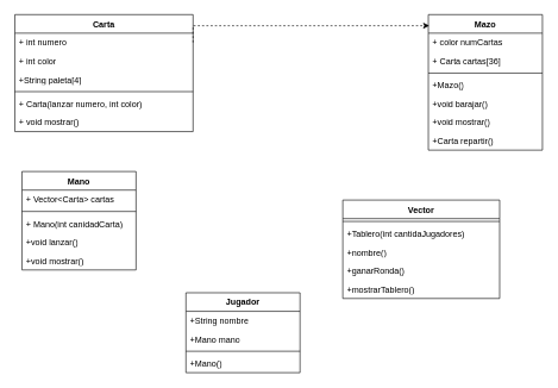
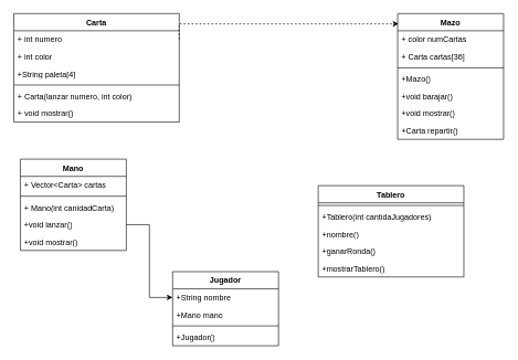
  <mxCell id="0" />
  <mxCell id="1" parent="0" />
  <mxCell id="2" value="Carta" style="swimlane;fontStyle=1;align=center;verticalAlign=top;childLayout=stackLayout;horizontal=1;startSize=26;horizontalStack=0;resizeParent=1;resizeParentMax=0;resizeLast=0;collapsible=1;marginBottom=0;whiteSpace=wrap;html=1;" parent="1" vertex="1"><mxGeometry x="20" y="20" width="250" height="164" as="geometry" /></mxCell>
  <mxCell id="3" value="+ int numero" style="text;strokeColor=none;fillColor=none;align=left;verticalAlign=top;spacingLeft=4;spacingRight=4;overflow=hidden;rotatable=0;points=[[0,0.5],[1,0.5]];portConstraint=eastwest;whiteSpace=wrap;html=1;" parent="2" vertex="1"><mxGeometry y="26" width="250" height="26" as="geometry" /></mxCell>
  <mxCell id="4" value="+ int color" style="text;strokeColor=none;fillColor=none;align=left;verticalAlign=top;spacingLeft=4;spacingRight=4;overflow=hidden;rotatable=0;points=[[0,0.5],[1,0.5]];portConstraint=eastwest;whiteSpace=wrap;html=1;" parent="2" vertex="1"><mxGeometry y="52" width="250" height="26" as="geometry" /></mxCell>
  <mxCell id="5" value="+String paleta[4]" style="text;strokeColor=none;fillColor=none;align=left;verticalAlign=top;spacingLeft=4;spacingRight=4;overflow=hidden;rotatable=0;points=[[0,0.5],[1,0.5]];portConstraint=eastwest;whiteSpace=wrap;html=1;" parent="2" vertex="1"><mxGeometry y="78" width="250" height="26" as="geometry" /></mxCell>
  <mxCell id="6" value="" style="line;strokeWidth=1;fillColor=none;align=left;verticalAlign=middle;spacingTop=-1;spacingLeft=3;spacingRight=3;rotatable=0;labelPosition=right;points=[];portConstraint=eastwest;strokeColor=inherit;" parent="2" vertex="1"><mxGeometry y="104" width="250" height="8" as="geometry" /></mxCell>
  <mxCell id="7" value="+ Carta(lanzar numero, int color)" style="text;strokeColor=none;fillColor=none;align=left;verticalAlign=top;spacingLeft=4;spacingRight=4;overflow=hidden;rotatable=0;points=[[0,0.5],[1,0.5]];portConstraint=eastwest;whiteSpace=wrap;html=1;" parent="2" vertex="1"><mxGeometry y="112" width="250" height="26" as="geometry" /></mxCell>
  <mxCell id="8" value="+ void mostrar()" style="text;strokeColor=none;fillColor=none;align=left;verticalAlign=top;spacingLeft=4;spacingRight=4;overflow=hidden;rotatable=0;points=[[0,0.5],[1,0.5]];portConstraint=eastwest;whiteSpace=wrap;html=1;" parent="2" vertex="1"><mxGeometry y="138" width="250" height="26" as="geometry" /></mxCell>
  <mxCell id="9" value="Mazo" style="swimlane;fontStyle=1;align=center;verticalAlign=top;childLayout=stackLayout;horizontal=1;startSize=26;horizontalStack=0;resizeParent=1;resizeParentMax=0;resizeLast=0;collapsible=1;marginBottom=0;whiteSpace=wrap;html=1;" parent="1" vertex="1"><mxGeometry x="600" y="20" width="160" height="190" as="geometry" /></mxCell>
  <mxCell id="10" value="+ color numCartas&lt;div&gt;&lt;br&gt;&lt;/div&gt;" style="text;strokeColor=none;fillColor=none;align=left;verticalAlign=top;spacingLeft=4;spacingRight=4;overflow=hidden;rotatable=0;points=[[0,0.5],[1,0.5]];portConstraint=eastwest;whiteSpace=wrap;html=1;" parent="9" vertex="1"><mxGeometry y="26" width="160" height="26" as="geometry" /></mxCell>
  <mxCell id="11" value="+ Carta cartas[36]" style="text;strokeColor=none;fillColor=none;align=left;verticalAlign=top;spacingLeft=4;spacingRight=4;overflow=hidden;rotatable=0;points=[[0,0.5],[1,0.5]];portConstraint=eastwest;whiteSpace=wrap;html=1;" parent="9" vertex="1"><mxGeometry y="52" width="160" height="26" as="geometry" /></mxCell>
  <mxCell id="12" value="" style="line;strokeWidth=1;fillColor=none;align=left;verticalAlign=middle;spacingTop=-1;spacingLeft=3;spacingRight=3;rotatable=0;labelPosition=right;points=[];portConstraint=eastwest;strokeColor=inherit;" parent="9" vertex="1"><mxGeometry y="78" width="160" height="8" as="geometry" /></mxCell>
  <mxCell id="13" value="+Mazo()" style="text;strokeColor=none;fillColor=none;align=left;verticalAlign=top;spacingLeft=4;spacingRight=4;overflow=hidden;rotatable=0;points=[[0,0.5],[1,0.5]];portConstraint=eastwest;whiteSpace=wrap;html=1;" parent="9" vertex="1"><mxGeometry y="86" width="160" height="26" as="geometry" /></mxCell>
  <mxCell id="14" value="+void barajar()" style="text;strokeColor=none;fillColor=none;align=left;verticalAlign=top;spacingLeft=4;spacingRight=4;overflow=hidden;rotatable=0;points=[[0,0.5],[1,0.5]];portConstraint=eastwest;whiteSpace=wrap;html=1;" parent="9" vertex="1"><mxGeometry y="112" width="160" height="26" as="geometry" /></mxCell>
  <mxCell id="15" value="+void mostrar()" style="text;strokeColor=none;fillColor=none;align=left;verticalAlign=top;spacingLeft=4;spacingRight=4;overflow=hidden;rotatable=0;points=[[0,0.5],[1,0.5]];portConstraint=eastwest;whiteSpace=wrap;html=1;" parent="9" vertex="1"><mxGeometry y="138" width="160" height="26" as="geometry" /></mxCell>
  <mxCell id="16" value="+Carta repartir()" style="text;strokeColor=none;fillColor=none;align=left;verticalAlign=top;spacingLeft=4;spacingRight=4;overflow=hidden;rotatable=0;points=[[0,0.5],[1,0.5]];portConstraint=eastwest;whiteSpace=wrap;html=1;" parent="9" vertex="1"><mxGeometry y="164" width="160" height="26" as="geometry" /></mxCell>
  <mxCell id="17" value="Jugador" style="swimlane;fontStyle=1;align=center;verticalAlign=top;childLayout=stackLayout;horizontal=1;startSize=26;horizontalStack=0;resizeParent=1;resizeParentMax=0;resizeLast=0;collapsible=1;marginBottom=0;whiteSpace=wrap;html=1;" parent="1" vertex="1"><mxGeometry x="260" y="410" width="160" height="112" as="geometry" /></mxCell>
  <mxCell id="18" value="+String nombre" style="text;strokeColor=none;fillColor=none;align=left;verticalAlign=top;spacingLeft=4;spacingRight=4;overflow=hidden;rotatable=0;points=[[0,0.5],[1,0.5]];portConstraint=eastwest;whiteSpace=wrap;html=1;" parent="17" vertex="1"><mxGeometry y="26" width="160" height="26" as="geometry" /></mxCell>
  <mxCell id="19" value="+Mano mano" style="text;strokeColor=none;fillColor=none;align=left;verticalAlign=top;spacingLeft=4;spacingRight=4;overflow=hidden;rotatable=0;points=[[0,0.5],[1,0.5]];portConstraint=eastwest;whiteSpace=wrap;html=1;" parent="17" vertex="1"><mxGeometry y="52" width="160" height="26" as="geometry" /></mxCell>
  <mxCell id="20" value="" style="line;strokeWidth=1;fillColor=none;align=left;verticalAlign=middle;spacingTop=-1;spacingLeft=3;spacingRight=3;rotatable=0;labelPosition=right;points=[];portConstraint=eastwest;strokeColor=inherit;" parent="17" vertex="1"><mxGeometry y="78" width="160" height="8" as="geometry" /></mxCell>
- <mxCell id="21" value="+Mano()" style="text;strokeColor=none;fillColor=none;align=left;verticalAlign=top;spacingLeft=4;spacingRight=4;overflow=hidden;rotatable=0;points=[[0,0.5],[1,0.5]];portConstraint=eastwest;whiteSpace=wrap;html=1;" parent="17" vertex="1"><mxGeometry y="86" width="160" height="26" as="geometry" /></mxCell>
+ <mxCell id="21" value="+Jugador()" style="text;strokeColor=none;fillColor=none;align=left;verticalAlign=top;spacingLeft=4;spacingRight=4;overflow=hidden;rotatable=0;points=[[0,0.5],[1,0.5]];portConstraint=eastwest;whiteSpace=wrap;html=1;" parent="17" vertex="1"><mxGeometry y="86" width="160" height="26" as="geometry" /></mxCell>
  <mxCell id="22" value="Mano" style="swimlane;fontStyle=1;align=center;verticalAlign=top;childLayout=stackLayout;horizontal=1;startSize=26;horizontalStack=0;resizeParent=1;resizeParentMax=0;resizeLast=0;collapsible=1;marginBottom=0;whiteSpace=wrap;html=1;" parent="1" vertex="1"><mxGeometry x="30" y="240" width="160" height="138" as="geometry" /></mxCell>
  <mxCell id="23" value="+ Vector&amp;lt;Carta&amp;gt; cartas" style="text;strokeColor=none;fillColor=none;align=left;verticalAlign=top;spacingLeft=4;spacingRight=4;overflow=hidden;rotatable=0;points=[[0,0.5],[1,0.5]];portConstraint=eastwest;whiteSpace=wrap;html=1;" parent="22" vertex="1"><mxGeometry y="26" width="160" height="26" as="geometry" /></mxCell>
  <mxCell id="24" value="" style="line;strokeWidth=1;fillColor=none;align=left;verticalAlign=middle;spacingTop=-1;spacingLeft=3;spacingRight=3;rotatable=0;labelPosition=right;points=[];portConstraint=eastwest;strokeColor=inherit;" parent="22" vertex="1"><mxGeometry y="52" width="160" height="8" as="geometry" /></mxCell>
  <mxCell id="25" value="+ Mano(int canidadCarta)" style="text;strokeColor=none;fillColor=none;align=left;verticalAlign=top;spacingLeft=4;spacingRight=4;overflow=hidden;rotatable=0;points=[[0,0.5],[1,0.5]];portConstraint=eastwest;whiteSpace=wrap;html=1;" parent="22" vertex="1"><mxGeometry y="60" width="160" height="26" as="geometry" /></mxCell>
  <mxCell id="26" value="+void lanzar()" style="text;strokeColor=none;fillColor=none;align=left;verticalAlign=top;spacingLeft=4;spacingRight=4;overflow=hidden;rotatable=0;points=[[0,0.5],[1,0.5]];portConstraint=eastwest;whiteSpace=wrap;html=1;" parent="22" vertex="1"><mxGeometry y="86" width="160" height="26" as="geometry" /></mxCell>
  <mxCell id="27" value="+void mostrar()" style="text;strokeColor=none;fillColor=none;align=left;verticalAlign=top;spacingLeft=4;spacingRight=4;overflow=hidden;rotatable=0;points=[[0,0.5],[1,0.5]];portConstraint=eastwest;whiteSpace=wrap;html=1;" parent="22" vertex="1"><mxGeometry y="112" width="160" height="26" as="geometry" /></mxCell>
  <mxCell id="28" style="edgeStyle=orthogonalEdgeStyle;rounded=0;orthogonalLoop=1;jettySize=auto;html=1;exitX=1;exitY=0.5;exitDx=0;exitDy=0;entryX=0.008;entryY=0.082;entryDx=0;entryDy=0;entryPerimeter=0;dashed=1;" parent="1" source="3" target="9" edge="1"><mxGeometry relative="1" as="geometry"><Array as="points"><mxPoint x="270" y="36" /></Array></mxGeometry></mxCell>
- <mxCell id="30" value="Vector" style="swimlane;fontStyle=1;align=center;verticalAlign=top;childLayout=stackLayout;horizontal=1;startSize=26;horizontalStack=0;resizeParent=1;resizeParentMax=0;resizeLast=0;collapsible=1;marginBottom=0;whiteSpace=wrap;html=1;" parent="1" vertex="1"><mxGeometry x="480" y="280" width="220" height="138" as="geometry" /></mxCell>
+ <mxCell id="29" style="edgeStyle=orthogonalEdgeStyle;rounded=0;orthogonalLoop=1;jettySize=auto;html=1;exitX=1;exitY=0.5;exitDx=0;exitDy=0;entryX=0;entryY=0.5;entryDx=0;entryDy=0;" parent="1" source="26" target="18" edge="1"><mxGeometry relative="1" as="geometry" /></mxCell>
+ <mxCell id="30" value="Tablero" style="swimlane;fontStyle=1;align=center;verticalAlign=top;childLayout=stackLayout;horizontal=1;startSize=26;horizontalStack=0;resizeParent=1;resizeParentMax=0;resizeLast=0;collapsible=1;marginBottom=0;whiteSpace=wrap;html=1;" parent="1" vertex="1"><mxGeometry x="480" y="280" width="220" height="138" as="geometry" /></mxCell>
  <mxCell id="31" value="" style="line;strokeWidth=1;fillColor=none;align=left;verticalAlign=middle;spacingTop=-1;spacingLeft=3;spacingRight=3;rotatable=0;labelPosition=right;points=[];portConstraint=eastwest;strokeColor=inherit;" parent="30" vertex="1"><mxGeometry y="26" width="220" height="8" as="geometry" /></mxCell>
  <mxCell id="32" value="+Tablero(int cantidaJugadores)" style="text;strokeColor=none;fillColor=none;align=left;verticalAlign=top;spacingLeft=4;spacingRight=4;overflow=hidden;rotatable=0;points=[[0,0.5],[1,0.5]];portConstraint=eastwest;whiteSpace=wrap;html=1;" parent="30" vertex="1"><mxGeometry y="34" width="220" height="26" as="geometry" /></mxCell>
  <mxCell id="33" value="+nombre()" style="text;strokeColor=none;fillColor=none;align=left;verticalAlign=top;spacingLeft=4;spacingRight=4;overflow=hidden;rotatable=0;points=[[0,0.5],[1,0.5]];portConstraint=eastwest;whiteSpace=wrap;html=1;" parent="30" vertex="1"><mxGeometry y="60" width="220" height="26" as="geometry" /></mxCell>
  <mxCell id="34" value="+ganarRonda()" style="text;strokeColor=none;fillColor=none;align=left;verticalAlign=top;spacingLeft=4;spacingRight=4;overflow=hidden;rotatable=0;points=[[0,0.5],[1,0.5]];portConstraint=eastwest;whiteSpace=wrap;html=1;" parent="30" vertex="1"><mxGeometry y="86" width="220" height="26" as="geometry" /></mxCell>
  <mxCell id="35" value="+mostrarTablero()" style="text;strokeColor=none;fillColor=none;align=left;verticalAlign=top;spacingLeft=4;spacingRight=4;overflow=hidden;rotatable=0;points=[[0,0.5],[1,0.5]];portConstraint=eastwest;whiteSpace=wrap;html=1;" parent="30" vertex="1"><mxGeometry y="112" width="220" height="26" as="geometry" /></mxCell>
